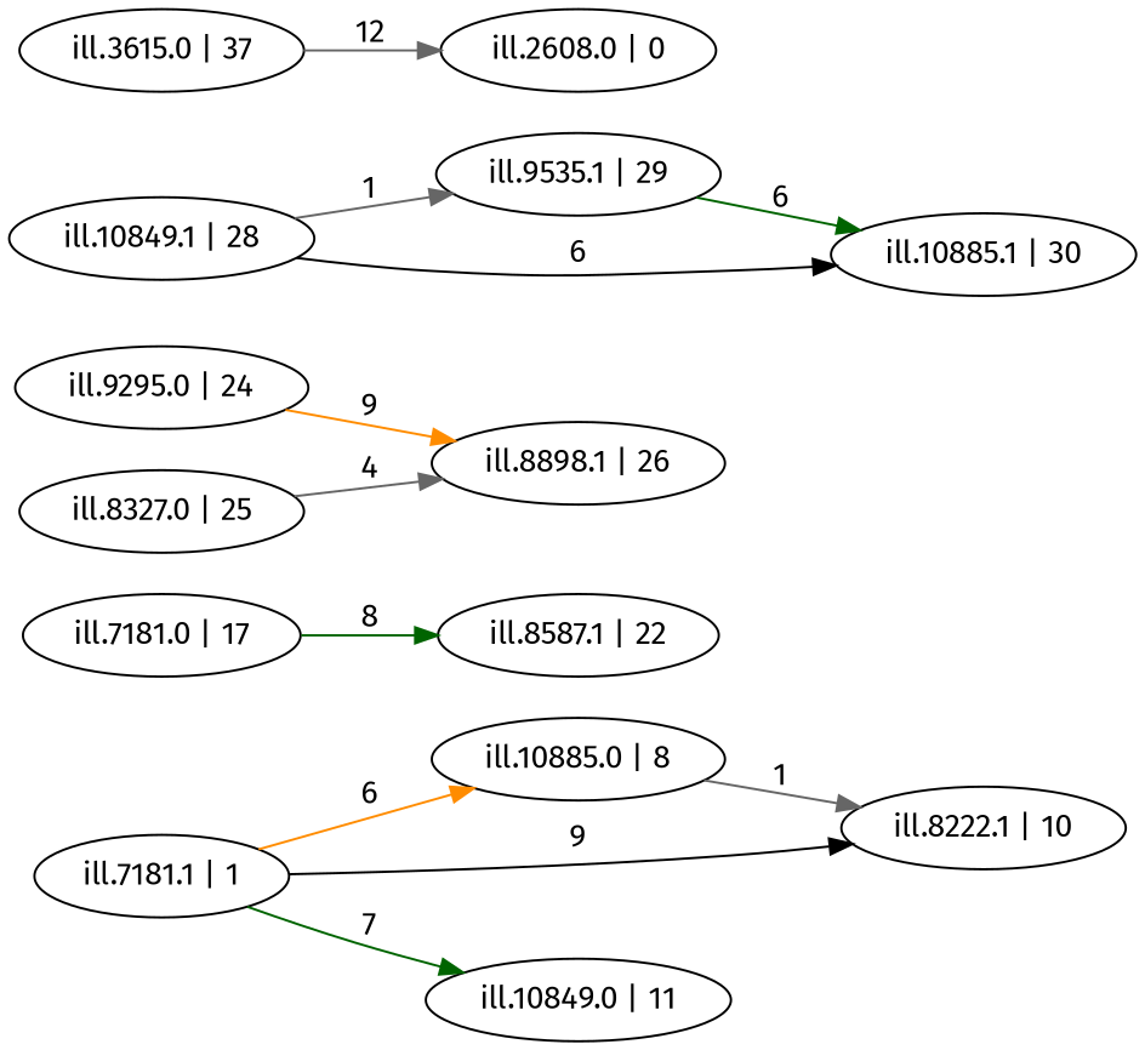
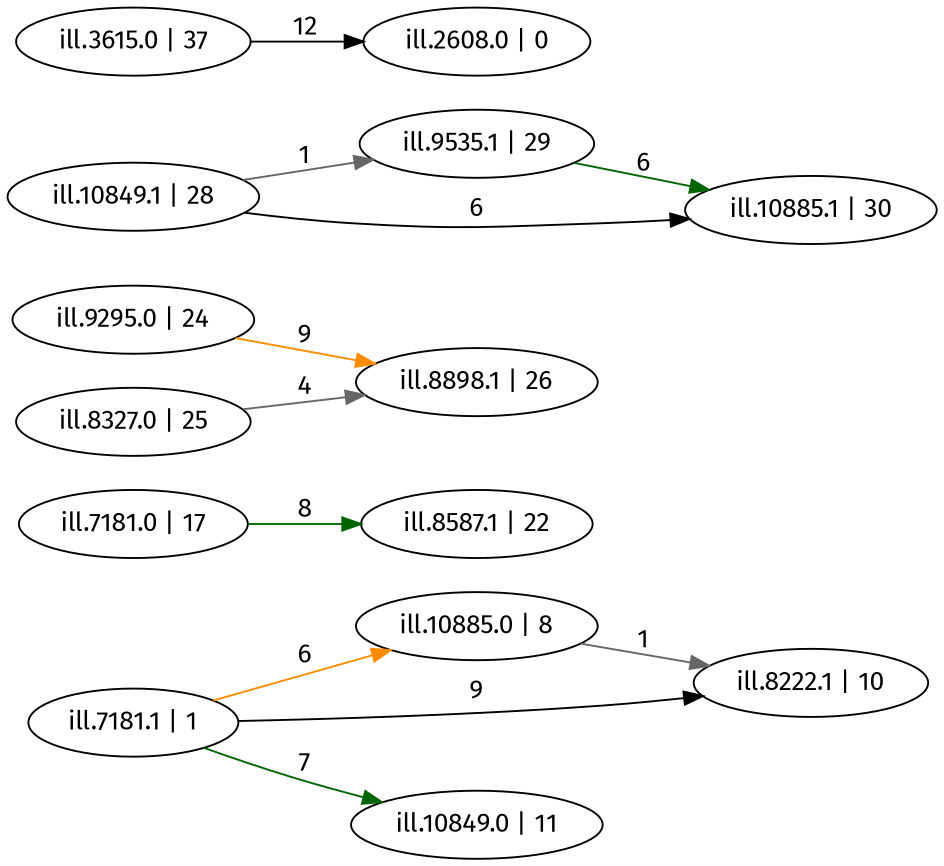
  digraph {
    fontname="Fira Sans"
    rankdir=LR
    node [fontname="Fira Sans"]
    edge [color=gray40 fontname="Fira Sans"]
    n1 [label="ill.7181.1 | 1"]
    n2 [label="ill.10885.0 | 8"]
    n3 [label="ill.8222.1 | 10"]
    n4 [label="ill.10849.0 | 11"]
    n5 [label="ill.7181.0 | 17"]
    n6 [label="ill.8587.1 | 22"]
    n7 [label="ill.9295.0 | 24"]
    n8 [label="ill.8898.1 | 26"]
    n9 [label="ill.8327.0 | 25"]
    n10 [label="ill.10849.1 | 28"]
    n11 [label="ill.9535.1 | 29"]
    n12 [label="ill.10885.1 | 30"]
    n13 [label="ill.3615.0 | 37"]
    n14 [label="ill.2608.0 | 0"]
    n1 -> n2 [color=darkorange label=6]
    n1 -> n3 [color=black label=9]
    n1 -> n4 [color=darkgreen label=7]
    n2 -> n3 [label=1]
    n5 -> n6 [color=darkgreen label=8]
    n7 -> n8 [color=darkorange label=9]
    n9 -> n8 [label=4]
    n10 -> n11 [label=1]
    n10 -> n12 [color=black label=6]
    n11 -> n12 [color=darkgreen label=6]
-   n13 -> n14 [label=12]
+   n13 -> n14 [color=black label=12]
  }
